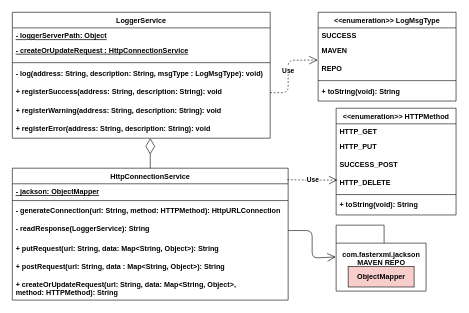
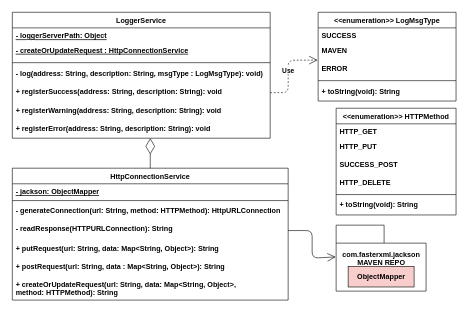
  <mxCell id="0" />
  <mxCell id="1" parent="0" />
  <mxCell id="2" value="&lt;&lt;enumeration&gt;&gt; LogMsgType" style="swimlane;fontStyle=1;align=center;verticalAlign=top;childLayout=stackLayout;horizontal=1;startSize=26;horizontalStack=0;resizeParent=1;resizeParentMax=0;resizeLast=0;collapsible=1;marginBottom=0;" parent="1" vertex="1"><mxGeometry x="530" y="20" width="230" height="148" as="geometry"><mxRectangle x="100" y="140" width="140" height="26" as="alternateBounds" /></mxGeometry></mxCell>
  <mxCell id="3" value="SUCCESS" style="text;strokeColor=none;fillColor=none;align=left;verticalAlign=top;spacingLeft=4;spacingRight=4;overflow=hidden;rotatable=0;points=[[0,0.5],[1,0.5]];portConstraint=eastwest;fontStyle=1" parent="2" vertex="1"><mxGeometry y="26" width="230" height="24" as="geometry" /></mxCell>
  <mxCell id="4" value="MAVEN" style="text;strokeColor=none;fillColor=none;align=left;verticalAlign=top;spacingLeft=4;spacingRight=4;overflow=hidden;rotatable=0;points=[[0,0.5],[1,0.5]];portConstraint=eastwest;fontStyle=1" parent="2" vertex="1"><mxGeometry y="50" width="230" height="30" as="geometry" /></mxCell>
- <mxCell id="5" value="REPO" style="text;strokeColor=none;fillColor=none;align=left;verticalAlign=top;spacingLeft=4;spacingRight=4;overflow=hidden;rotatable=0;points=[[0,0.5],[1,0.5]];portConstraint=eastwest;fontStyle=1" parent="2" vertex="1"><mxGeometry y="80" width="230" height="30" as="geometry" /></mxCell>
+ <mxCell id="5" value="ERROR" style="text;strokeColor=none;fillColor=none;align=left;verticalAlign=top;spacingLeft=4;spacingRight=4;overflow=hidden;rotatable=0;points=[[0,0.5],[1,0.5]];portConstraint=eastwest;fontStyle=1" parent="2" vertex="1"><mxGeometry y="80" width="230" height="30" as="geometry" /></mxCell>
  <mxCell id="6" value="" style="line;strokeWidth=1;fillColor=none;align=left;verticalAlign=middle;spacingTop=-1;spacingLeft=3;spacingRight=3;rotatable=0;labelPosition=right;points=[];portConstraint=eastwest;fontStyle=1" parent="2" vertex="1"><mxGeometry y="110" width="230" height="8" as="geometry" /></mxCell>
  <mxCell id="7" value="+ toString(void): String" style="text;strokeColor=none;fillColor=none;align=left;verticalAlign=top;spacingLeft=4;spacingRight=4;overflow=hidden;rotatable=0;points=[[0,0.5],[1,0.5]];portConstraint=eastwest;fontStyle=1" parent="2" vertex="1"><mxGeometry y="118" width="230" height="30" as="geometry" /></mxCell>
  <mxCell id="8" value="LoggerService" style="swimlane;fontStyle=1;align=center;verticalAlign=top;childLayout=stackLayout;horizontal=1;startSize=26;horizontalStack=0;resizeParent=1;resizeParentMax=0;resizeLast=0;collapsible=1;marginBottom=0;" parent="1" vertex="1"><mxGeometry x="20" y="20" width="430" height="210" as="geometry"><mxRectangle x="100" y="140" width="140" height="26" as="alternateBounds" /></mxGeometry></mxCell>
  <mxCell id="9" value="- loggerServerPath: Object" style="text;strokeColor=none;fillColor=none;align=left;verticalAlign=top;spacingLeft=4;spacingRight=4;overflow=hidden;rotatable=0;points=[[0,0.5],[1,0.5]];portConstraint=eastwest;fontStyle=5" parent="8" vertex="1"><mxGeometry y="26" width="430" height="24" as="geometry" /></mxCell>
  <mxCell id="10" value="- createOrUpdateRequest : HttpConnectionService" style="text;strokeColor=none;fillColor=none;align=left;verticalAlign=top;spacingLeft=4;spacingRight=4;overflow=hidden;rotatable=0;points=[[0,0.5],[1,0.5]];portConstraint=eastwest;fontStyle=5" parent="8" vertex="1"><mxGeometry y="50" width="430" height="30" as="geometry" /></mxCell>
  <mxCell id="11" value="" style="line;strokeWidth=1;fillColor=none;align=left;verticalAlign=middle;spacingTop=-1;spacingLeft=3;spacingRight=3;rotatable=0;labelPosition=right;points=[];portConstraint=eastwest;fontStyle=1" parent="8" vertex="1"><mxGeometry y="80" width="430" height="8" as="geometry" /></mxCell>
  <mxCell id="12" value="- log(address: String, description: String, msgType : LogMsgType): void)" style="text;strokeColor=none;fillColor=none;align=left;verticalAlign=top;spacingLeft=4;spacingRight=4;overflow=hidden;rotatable=0;points=[[0,0.5],[1,0.5]];portConstraint=eastwest;fontStyle=1" parent="8" vertex="1"><mxGeometry y="88" width="430" height="30" as="geometry" /></mxCell>
  <mxCell id="13" value="+ registerSuccess(address: String, description: String): void" style="text;strokeColor=none;fillColor=none;align=left;verticalAlign=top;spacingLeft=4;spacingRight=4;overflow=hidden;rotatable=0;points=[[0,0.5],[1,0.5]];portConstraint=eastwest;fontStyle=1" parent="8" vertex="1"><mxGeometry y="118" width="430" height="32" as="geometry" /></mxCell>
  <mxCell id="14" value="+ registerWarning(address: String, description: String): void" style="text;strokeColor=none;fillColor=none;align=left;verticalAlign=top;spacingLeft=4;spacingRight=4;overflow=hidden;rotatable=0;points=[[0,0.5],[1,0.5]];portConstraint=eastwest;fontStyle=1" parent="8" vertex="1"><mxGeometry y="150" width="430" height="30" as="geometry" /></mxCell>
  <mxCell id="15" value="+ registerError(address: String, description: String): void" style="text;strokeColor=none;fillColor=none;align=left;verticalAlign=top;spacingLeft=4;spacingRight=4;overflow=hidden;rotatable=0;points=[[0,0.5],[1,0.5]];portConstraint=eastwest;fontStyle=1" parent="8" vertex="1"><mxGeometry y="180" width="430" height="30" as="geometry" /></mxCell>
  <mxCell id="16" value="Use" style="endArrow=open;endSize=12;dashed=1;html=1;exitX=1;exitY=0.5;exitDx=0;exitDy=0;entryX=-0.004;entryY=-0.009;entryDx=0;entryDy=0;entryPerimeter=0;fontStyle=1" parent="1" source="13" target="5" edge="1"><mxGeometry width="160" relative="1" as="geometry"><mxPoint x="230" y="240" as="sourcePoint" /><mxPoint x="390" y="240" as="targetPoint" /><Array as="points"><mxPoint x="480" y="154" /><mxPoint x="480" y="100" /></Array></mxGeometry></mxCell>
  <mxCell id="17" value="" style="group;fontStyle=1" parent="1" vertex="1" connectable="0"><mxGeometry x="560" y="375" width="150" height="110" as="geometry" /></mxCell>
  <mxCell id="18" value="com.fasterxml.jackson&lt;br&gt;MAVEN REPO&lt;br&gt;&lt;br&gt;&lt;br&gt;" style="shape=folder;fontStyle=1;tabWidth=80;tabHeight=30;tabPosition=left;html=1;boundedLbl=1;" parent="17" vertex="1"><mxGeometry width="150" height="110" as="geometry" /></mxCell>
  <mxCell id="19" value="ObjectMapper" style="html=1;fontStyle=1;fillColor=#f8cecc;" parent="17" vertex="1"><mxGeometry x="20" y="68.75" width="110" height="34.375" as="geometry" /></mxCell>
  <mxCell id="20" value="HttpConnectionService" style="swimlane;fontStyle=1;align=center;verticalAlign=top;childLayout=stackLayout;horizontal=1;startSize=26;horizontalStack=0;resizeParent=1;resizeParentMax=0;resizeLast=0;collapsible=1;marginBottom=0;" parent="1" vertex="1"><mxGeometry x="20" y="280" width="460" height="220" as="geometry"><mxRectangle x="100" y="140" width="140" height="26" as="alternateBounds" /></mxGeometry></mxCell>
  <mxCell id="21" value="- jackson: ObjectMapper" style="text;strokeColor=none;fillColor=none;align=left;verticalAlign=top;spacingLeft=4;spacingRight=4;overflow=hidden;rotatable=0;points=[[0,0.5],[1,0.5]];portConstraint=eastwest;fontStyle=5" parent="20" vertex="1"><mxGeometry y="26" width="460" height="24" as="geometry" /></mxCell>
  <mxCell id="22" value="" style="line;strokeWidth=1;fillColor=none;align=left;verticalAlign=middle;spacingTop=-1;spacingLeft=3;spacingRight=3;rotatable=0;labelPosition=right;points=[];portConstraint=eastwest;fontStyle=1" parent="20" vertex="1"><mxGeometry y="50" width="460" height="8" as="geometry" /></mxCell>
  <mxCell id="23" value="- generateConnection(url: String, method: HTTPMethod): HttpURLConnection" style="text;strokeColor=none;fillColor=none;align=left;verticalAlign=top;spacingLeft=4;spacingRight=4;overflow=hidden;rotatable=0;points=[[0,0.5],[1,0.5]];portConstraint=eastwest;fontStyle=1" parent="20" vertex="1"><mxGeometry y="58" width="460" height="30" as="geometry" /></mxCell>
- <mxCell id="24" value="- readResponse(LoggerService): String" style="text;strokeColor=none;fillColor=none;align=left;verticalAlign=top;spacingLeft=4;spacingRight=4;overflow=hidden;rotatable=0;points=[[0,0.5],[1,0.5]];portConstraint=eastwest;fontStyle=1" parent="20" vertex="1"><mxGeometry y="88" width="460" height="32" as="geometry" /></mxCell>
+ <mxCell id="24" value="- readResponse(HTTPURLConnection): String" style="text;strokeColor=none;fillColor=none;align=left;verticalAlign=top;spacingLeft=4;spacingRight=4;overflow=hidden;rotatable=0;points=[[0,0.5],[1,0.5]];portConstraint=eastwest;fontStyle=1" parent="20" vertex="1"><mxGeometry y="88" width="460" height="32" as="geometry" /></mxCell>
  <mxCell id="25" value="+ putRequest(url: String, data: Map&lt;String, Object&gt;): String" style="text;strokeColor=none;fillColor=none;align=left;verticalAlign=top;spacingLeft=4;spacingRight=4;overflow=hidden;rotatable=0;points=[[0,0.5],[1,0.5]];portConstraint=eastwest;fontStyle=1" parent="20" vertex="1"><mxGeometry y="120" width="460" height="30" as="geometry" /></mxCell>
  <mxCell id="26" value="+ postRequest(url: String, data : Map&lt;String, Object&gt;): String" style="text;strokeColor=none;fillColor=none;align=left;verticalAlign=top;spacingLeft=4;spacingRight=4;overflow=hidden;rotatable=0;points=[[0,0.5],[1,0.5]];portConstraint=eastwest;fontStyle=1" parent="20" vertex="1"><mxGeometry y="150" width="460" height="30" as="geometry" /></mxCell>
  <mxCell id="27" value="+ createOrUpdateRequest(url: String, data: Map&lt;String, Object&gt;, &#10;method: HTTPMethod): String" style="text;strokeColor=none;fillColor=none;align=left;verticalAlign=top;spacingLeft=4;spacingRight=4;overflow=hidden;rotatable=0;points=[[0,0.5],[1,0.5]];portConstraint=eastwest;fontStyle=1" parent="20" vertex="1"><mxGeometry y="180" width="460" height="40" as="geometry" /></mxCell>
- <mxCell id="28" value="Use" style="endArrow=open;endSize=12;dashed=1;html=1;exitX=0.997;exitY=0.087;exitDx=0;exitDy=0;entryX=0.01;entryY=0.663;entryDx=0;entryDy=0;entryPerimeter=0;fontStyle=1;exitPerimeter=0;" parent="1" source="20" target="35" edge="1"><mxGeometry width="160" relative="1" as="geometry"><mxPoint x="290" y="614.94" as="sourcePoint" /><mxPoint x="370" y="589.94" as="targetPoint" /><Array as="points"><mxPoint x="525" y="300" /></Array></mxGeometry></mxCell>
  <mxCell id="29" value="" style="endArrow=open;endFill=1;endSize=12;html=1;entryX=-0.004;entryY=0.482;entryDx=0;entryDy=0;entryPerimeter=0;exitX=1;exitY=0.5;exitDx=0;exitDy=0;fontStyle=1" parent="1" source="24" target="18" edge="1"><mxGeometry width="160" relative="1" as="geometry"><mxPoint x="160" y="589.94" as="sourcePoint" /><mxPoint x="320" y="589.94" as="targetPoint" /><Array as="points"><mxPoint x="520" y="384" /><mxPoint x="520" y="430" /></Array></mxGeometry></mxCell>
  <mxCell id="30" value="" style="endArrow=diamondThin;endFill=0;endSize=24;html=1;exitX=0.5;exitY=0;exitDx=0;exitDy=0;fontStyle=1" parent="1" source="20" edge="1"><mxGeometry width="160" relative="1" as="geometry"><mxPoint x="290" y="59.94" as="sourcePoint" /><mxPoint x="250" y="230" as="targetPoint" /><Array as="points" /></mxGeometry></mxCell>
  <mxCell id="31" value="" style="group;fontStyle=1" vertex="1" connectable="0" parent="1"><mxGeometry x="560" y="180" width="200" height="178" as="geometry" /></mxCell>
  <mxCell id="32" value="&lt;&lt;enumeration&gt;&gt; HTTPMethod" style="swimlane;fontStyle=1;align=center;verticalAlign=top;childLayout=stackLayout;horizontal=1;startSize=26;horizontalStack=0;resizeParent=1;resizeParentMax=0;resizeLast=0;collapsible=1;marginBottom=0;" parent="31" vertex="1"><mxGeometry width="200" height="178" as="geometry"><mxRectangle x="100" y="140" width="140" height="26" as="alternateBounds" /></mxGeometry></mxCell>
  <mxCell id="33" value="HTTP_GET" style="text;strokeColor=none;fillColor=none;align=left;verticalAlign=top;spacingLeft=4;spacingRight=4;overflow=hidden;rotatable=0;points=[[0,0.5],[1,0.5]];portConstraint=eastwest;fontStyle=1" parent="32" vertex="1"><mxGeometry y="26" width="200" height="24" as="geometry" /></mxCell>
  <mxCell id="34" value="HTTP_PUT" style="text;strokeColor=none;fillColor=none;align=left;verticalAlign=top;spacingLeft=4;spacingRight=4;overflow=hidden;rotatable=0;points=[[0,0.5],[1,0.5]];portConstraint=eastwest;fontStyle=1" parent="32" vertex="1"><mxGeometry y="50" width="200" height="30" as="geometry" /></mxCell>
  <mxCell id="35" value="SUCCESS_POST" style="text;strokeColor=none;fillColor=none;align=left;verticalAlign=top;spacingLeft=4;spacingRight=4;overflow=hidden;rotatable=0;points=[[0,0.5],[1,0.5]];portConstraint=eastwest;fontStyle=1" parent="32" vertex="1"><mxGeometry y="80" width="200" height="60" as="geometry" /></mxCell>
  <mxCell id="36" value="" style="line;strokeWidth=1;fillColor=none;align=left;verticalAlign=middle;spacingTop=-1;spacingLeft=3;spacingRight=3;rotatable=0;labelPosition=right;points=[];portConstraint=eastwest;fontStyle=1" parent="32" vertex="1"><mxGeometry y="140" width="200" height="8" as="geometry" /></mxCell>
  <mxCell id="37" value="+ toString(void): String" style="text;strokeColor=none;fillColor=none;align=left;verticalAlign=top;spacingLeft=4;spacingRight=4;overflow=hidden;rotatable=0;points=[[0,0.5],[1,0.5]];portConstraint=eastwest;fontStyle=1" parent="32" vertex="1"><mxGeometry y="148" width="200" height="30" as="geometry" /></mxCell>
  <mxCell id="38" value="HTTP_DELETE" style="text;strokeColor=none;fillColor=none;align=left;verticalAlign=top;spacingLeft=4;spacingRight=4;overflow=hidden;rotatable=0;points=[[0,0.5],[1,0.5]];portConstraint=eastwest;fontStyle=1" parent="31" vertex="1"><mxGeometry y="110" width="200" height="60" as="geometry" /></mxCell>
